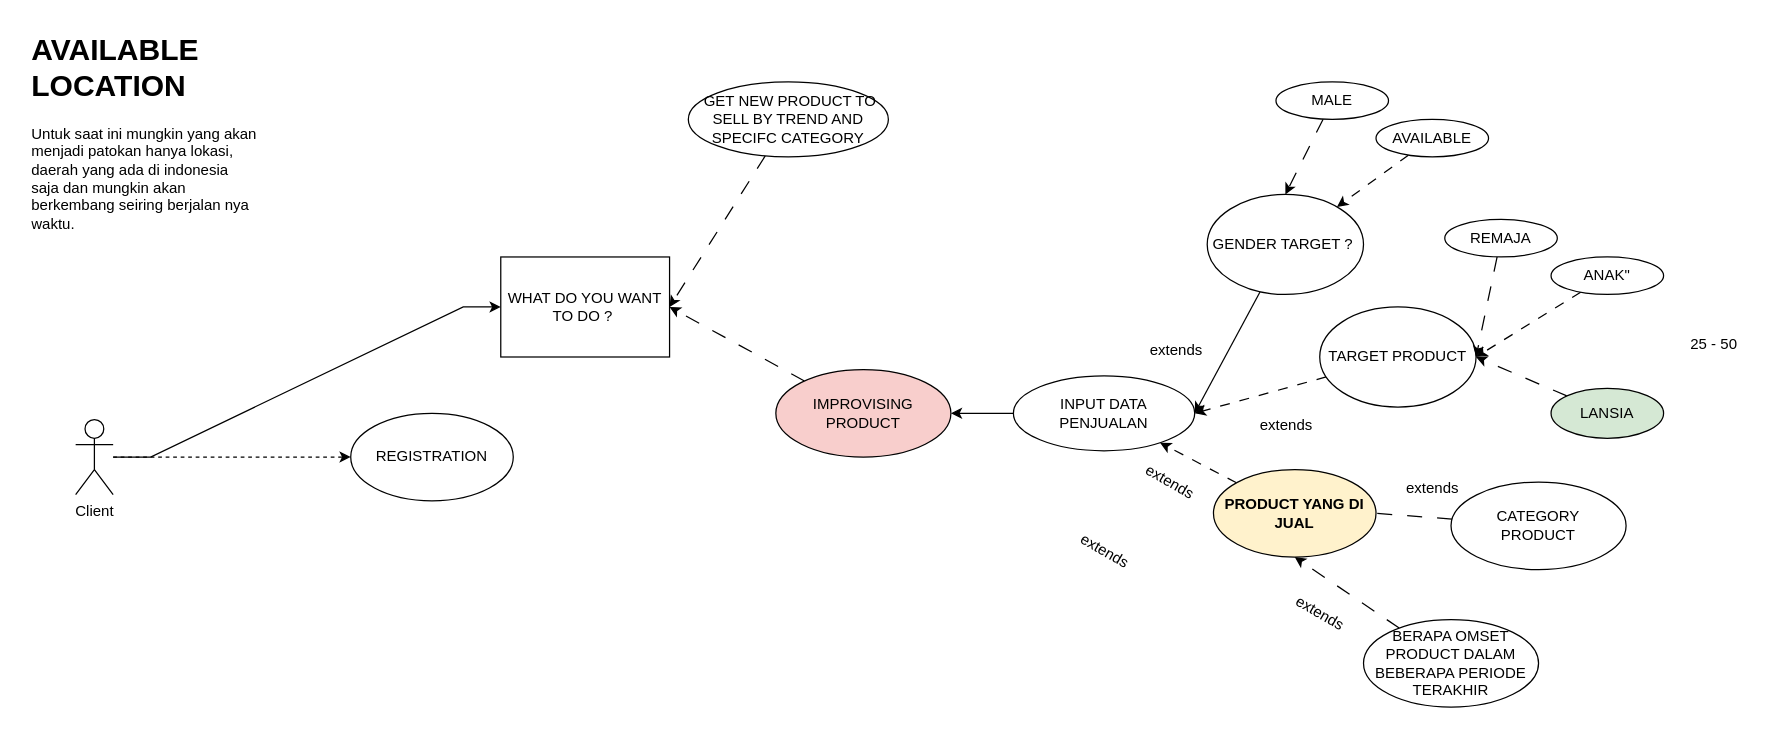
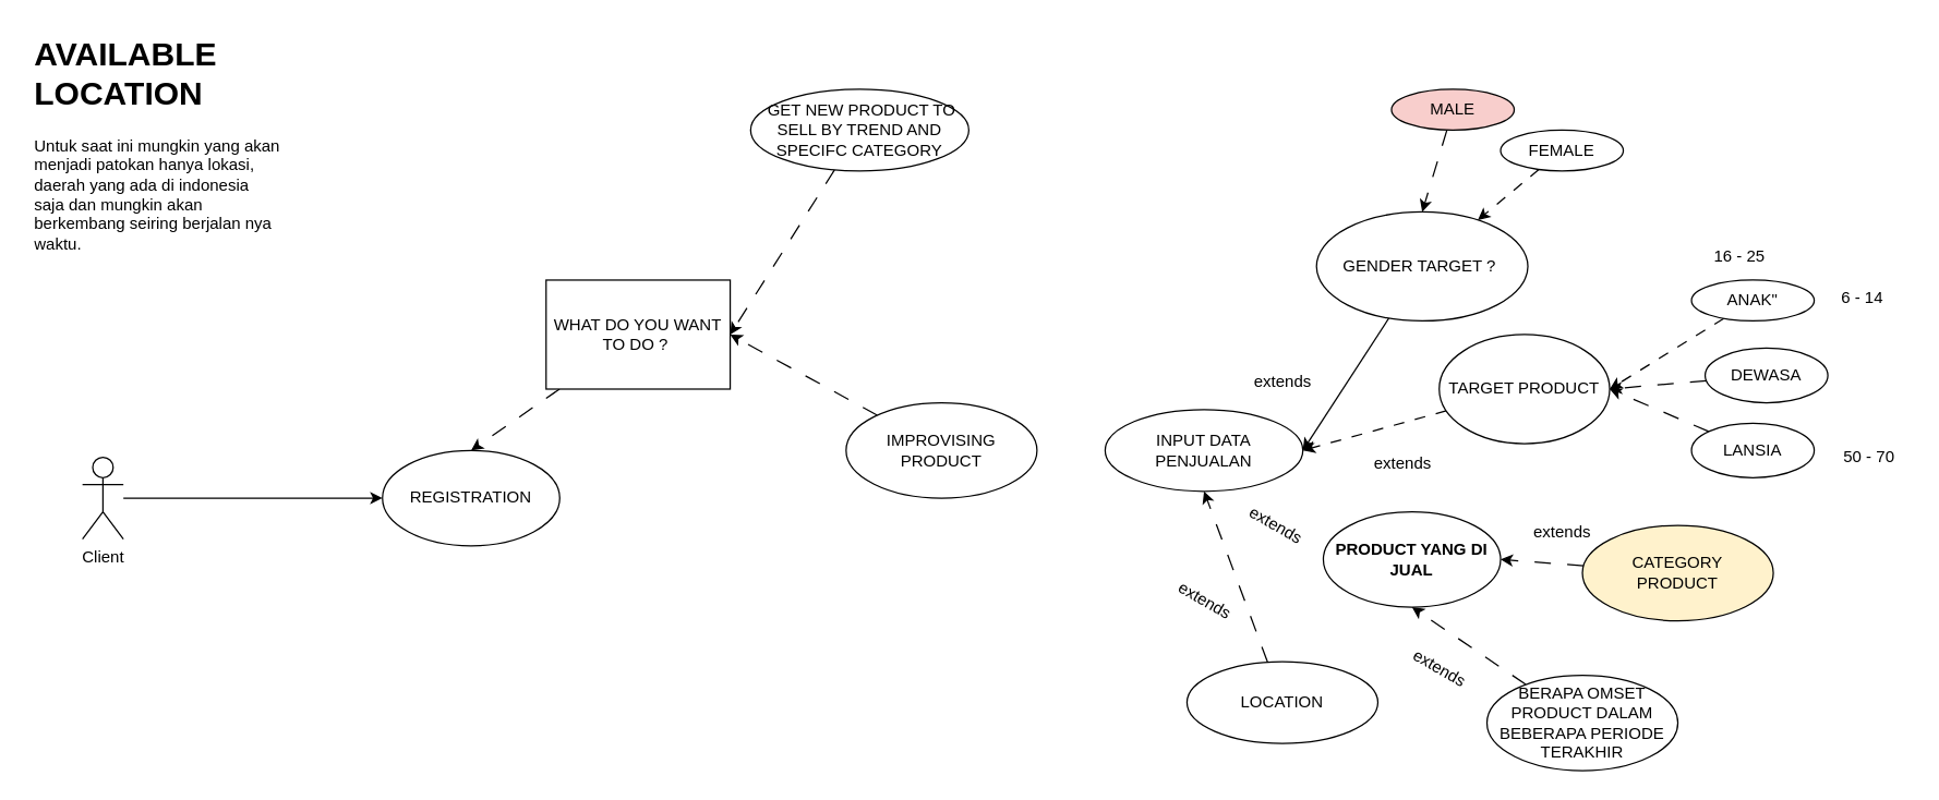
  <mxCell id="0" />
  <mxCell id="1" parent="0" />
- <mxCell id="2" style="edgeStyle=orthogonalEdgeStyle;rounded=0;orthogonalLoop=1;jettySize=auto;html=1;entryX=0;entryY=0.5;entryDx=0;entryDy=0;dashed=1;" edge="1" parent="1" source="4" target="5"><mxGeometry relative="1" as="geometry" /></mxCell>
- <mxCell id="3" style="rounded=0;orthogonalLoop=1;jettySize=auto;html=1;entryX=0;entryY=0.5;entryDx=0;entryDy=0;edgeStyle=entityRelationEdgeStyle;" edge="1" parent="1" source="4" target="15"><mxGeometry relative="1" as="geometry" /></mxCell>
+ <mxCell id="2" style="edgeStyle=orthogonalEdgeStyle;rounded=0;orthogonalLoop=1;jettySize=auto;html=1;entryX=0;entryY=0.5;entryDx=0;entryDy=0;" edge="1" parent="1" source="4" target="5"><mxGeometry relative="1" as="geometry" /></mxCell>
  <mxCell id="4" value="Client" style="shape=umlActor;verticalLabelPosition=bottom;verticalAlign=top;html=1;outlineConnect=0;" vertex="1" parent="1"><mxGeometry x="60" y="335" width="30" height="60" as="geometry" /></mxCell>
  <mxCell id="5" value="REGISTRATION" style="ellipse;whiteSpace=wrap;html=1;" vertex="1" parent="1"><mxGeometry x="280" y="330" width="130" height="70" as="geometry" /></mxCell>
- <mxCell id="6" value="" style="edgeStyle=orthogonalEdgeStyle;rounded=0;orthogonalLoop=1;jettySize=auto;html=1;" edge="1" parent="1" source="7" target="17"><mxGeometry relative="1" as="geometry" /></mxCell>
  <mxCell id="7" value="INPUT DATA &lt;br&gt;PENJUALAN" style="ellipse;whiteSpace=wrap;html=1;" vertex="1" parent="1"><mxGeometry x="810" y="300" width="145" height="60" as="geometry" /></mxCell>
- <mxCell id="8" style="rounded=0;orthogonalLoop=1;jettySize=auto;html=1;dashed=1;dashPattern=8 8;" edge="1" parent="1" source="9" target="7"><mxGeometry relative="1" as="geometry" /></mxCell>
- <mxCell id="9" value="&lt;b&gt;PRODUCT YANG DI JUAL&lt;/b&gt;" style="ellipse;whiteSpace=wrap;html=1;fillColor=#fff2cc;" vertex="1" parent="1"><mxGeometry x="970" y="375" width="130" height="70" as="geometry" /></mxCell>
+ <mxCell id="9" value="&lt;b&gt;PRODUCT YANG DI JUAL&lt;/b&gt;" style="ellipse;whiteSpace=wrap;html=1;" vertex="1" parent="1"><mxGeometry x="970" y="375" width="130" height="70" as="geometry" /></mxCell>
  <mxCell id="10" value="extends" style="text;html=1;align=center;verticalAlign=middle;resizable=0;points=[];autosize=1;strokeColor=none;fillColor=none;rotation=0;" vertex="1" parent="1"><mxGeometry x="1110" y="375" width="70" height="30" as="geometry" /></mxCell>
  <mxCell id="11" value="&lt;h1&gt;AVAILABLE LOCATION&lt;/h1&gt;&lt;p&gt;Untuk saat ini mungkin yang akan menjadi patokan hanya lokasi, daerah yang ada di indonesia saja dan mungkin akan berkembang seiring berjalan nya waktu.&lt;/p&gt;" style="text;html=1;strokeColor=none;fillColor=none;spacing=5;spacingTop=-20;whiteSpace=wrap;overflow=hidden;rounded=0;" vertex="1" parent="1"><mxGeometry x="20" y="20" width="190" height="180" as="geometry" /></mxCell>
- <mxCell id="12" style="rounded=0;orthogonalLoop=1;jettySize=auto;html=1;dashed=1;dashPattern=12 12;entryX=1;entryY=0.5;entryDx=0;entryDy=0;endArrow=none;" edge="1" parent="1" source="13" target="9"><mxGeometry relative="1" as="geometry" /></mxCell>
- <mxCell id="13" value="CATEGORY &lt;br&gt;PRODUCT" style="ellipse;whiteSpace=wrap;html=1;" vertex="1" parent="1"><mxGeometry x="1160" y="385" width="140" height="70" as="geometry" /></mxCell>
+ <mxCell id="12" style="rounded=0;orthogonalLoop=1;jettySize=auto;html=1;dashed=1;dashPattern=12 12;entryX=1;entryY=0.5;entryDx=0;entryDy=0;" edge="1" parent="1" source="13" target="9"><mxGeometry relative="1" as="geometry" /></mxCell>
+ <mxCell id="13" value="CATEGORY &lt;br&gt;PRODUCT" style="ellipse;whiteSpace=wrap;html=1;fillColor=#fff2cc;" vertex="1" parent="1"><mxGeometry x="1160" y="385" width="140" height="70" as="geometry" /></mxCell>
+ <mxCell id="14" style="rounded=0;orthogonalLoop=1;jettySize=auto;html=1;entryX=0.5;entryY=0;entryDx=0;entryDy=0;dashed=1;dashPattern=12 12;" edge="1" parent="1" source="15" target="5"><mxGeometry relative="1" as="geometry" /></mxCell>
  <mxCell id="15" value="WHAT DO YOU WANT TO DO ?&amp;nbsp;" style="whiteSpace=wrap;html=1;rounded=0;" vertex="1" parent="1"><mxGeometry x="400" y="205" width="135" height="80" as="geometry" /></mxCell>
  <mxCell id="16" style="rounded=0;orthogonalLoop=1;jettySize=auto;html=1;entryX=1;entryY=0.5;entryDx=0;entryDy=0;dashed=1;dashPattern=12 12;" edge="1" parent="1" source="17" target="15"><mxGeometry relative="1" as="geometry" /></mxCell>
- <mxCell id="17" value="IMPROVISING PRODUCT" style="ellipse;whiteSpace=wrap;html=1;fillColor=#f8cecc;" vertex="1" parent="1"><mxGeometry x="620" y="295" width="140" height="70" as="geometry" /></mxCell>
+ <mxCell id="17" value="IMPROVISING PRODUCT" style="ellipse;whiteSpace=wrap;html=1;" vertex="1" parent="1"><mxGeometry x="620" y="295" width="140" height="70" as="geometry" /></mxCell>
  <mxCell id="18" style="rounded=0;orthogonalLoop=1;jettySize=auto;html=1;entryX=1;entryY=0.5;entryDx=0;entryDy=0;dashed=1;dashPattern=12 12;" edge="1" parent="1" source="19" target="15"><mxGeometry relative="1" as="geometry" /></mxCell>
  <mxCell id="19" value="&amp;nbsp;GET NEW PRODUCT TO SELL BY TREND AND SPECIFC CATEGORY" style="ellipse;whiteSpace=wrap;html=1;" vertex="1" parent="1"><mxGeometry x="550" y="65" width="160" height="60" as="geometry" /></mxCell>
  <mxCell id="20" value="extends" style="text;html=1;align=center;verticalAlign=middle;resizable=0;points=[];autosize=1;strokeColor=none;fillColor=none;rotation=30;" vertex="1" parent="1"><mxGeometry x="900" y="370" width="70" height="30" as="geometry" /></mxCell>
  <mxCell id="21" style="rounded=0;orthogonalLoop=1;jettySize=auto;html=1;entryX=0.5;entryY=1;entryDx=0;entryDy=0;dashed=1;dashPattern=12 12;" edge="1" parent="1" source="22" target="9"><mxGeometry relative="1" as="geometry" /></mxCell>
  <mxCell id="22" value="BERAPA OMSET PRODUCT DALAM BEBERAPA PERIODE TERAKHIR" style="ellipse;whiteSpace=wrap;html=1;" vertex="1" parent="1"><mxGeometry x="1090" y="495" width="140" height="70" as="geometry" /></mxCell>
  <mxCell id="23" value="extends" style="text;html=1;align=center;verticalAlign=middle;resizable=0;points=[];autosize=1;strokeColor=none;fillColor=none;rotation=30;" vertex="1" parent="1"><mxGeometry x="1020" y="475" width="70" height="30" as="geometry" /></mxCell>
  <mxCell id="24" style="rounded=0;orthogonalLoop=1;jettySize=auto;html=1;entryX=1;entryY=0.5;entryDx=0;entryDy=0;dashed=1;dashPattern=8 8;" edge="1" parent="1" source="25" target="7"><mxGeometry relative="1" as="geometry" /></mxCell>
  <mxCell id="25" value="TARGET PRODUCT" style="ellipse;whiteSpace=wrap;html=1;" vertex="1" parent="1"><mxGeometry x="1055" y="245" width="125" height="80" as="geometry" /></mxCell>
  <mxCell id="26" style="rounded=0;orthogonalLoop=1;jettySize=auto;html=1;entryX=1;entryY=0.5;entryDx=0;entryDy=0;dashed=1;dashPattern=8 8;" edge="1" parent="1" source="27" target="25"><mxGeometry relative="1" as="geometry" /></mxCell>
  <mxCell id="27" value="ANAK&quot;" style="ellipse;whiteSpace=wrap;html=1;" vertex="1" parent="1"><mxGeometry x="1240" y="205" width="90" height="30" as="geometry" /></mxCell>
+ <mxCell id="28" style="rounded=0;orthogonalLoop=1;jettySize=auto;html=1;entryX=1;entryY=0.5;entryDx=0;entryDy=0;dashed=1;dashPattern=12 12;" edge="1" parent="1" source="29" target="25"><mxGeometry relative="1" as="geometry" /></mxCell>
+ <mxCell id="29" value="DEWASA" style="ellipse;whiteSpace=wrap;html=1;" vertex="1" parent="1"><mxGeometry x="1250" y="255" width="90" height="40" as="geometry" /></mxCell>
  <mxCell id="30" style="rounded=0;orthogonalLoop=1;jettySize=auto;html=1;entryX=1;entryY=0.5;entryDx=0;entryDy=0;dashed=1;dashPattern=12 12;" edge="1" parent="1" source="31" target="25"><mxGeometry relative="1" as="geometry" /></mxCell>
- <mxCell id="31" value="LANSIA" style="ellipse;whiteSpace=wrap;html=1;fillColor=#d5e8d4;" vertex="1" parent="1"><mxGeometry x="1240" y="310" width="90" height="40" as="geometry" /></mxCell>
- <mxCell id="33" value="25 - 50" style="text;html=1;align=center;verticalAlign=middle;resizable=0;points=[];autosize=1;strokeColor=none;fillColor=none;" vertex="1" parent="1"><mxGeometry x="1340" y="260" width="60" height="30" as="geometry" /></mxCell>
- <mxCell id="35" style="rounded=0;orthogonalLoop=1;jettySize=auto;html=1;entryX=1;entryY=0.5;entryDx=0;entryDy=0;dashed=1;dashPattern=12 12;" edge="1" parent="1" source="36" target="25"><mxGeometry relative="1" as="geometry" /></mxCell>
- <mxCell id="36" value="REMAJA" style="ellipse;whiteSpace=wrap;html=1;" vertex="1" parent="1"><mxGeometry x="1155" y="175" width="90" height="30" as="geometry" /></mxCell>
+ <mxCell id="31" value="LANSIA" style="ellipse;whiteSpace=wrap;html=1;" vertex="1" parent="1"><mxGeometry x="1240" y="310" width="90" height="40" as="geometry" /></mxCell>
+ <mxCell id="32" value="6 - 14" style="text;html=1;align=center;verticalAlign=middle;resizable=0;points=[];autosize=1;strokeColor=none;fillColor=none;" vertex="1" parent="1"><mxGeometry x="1340" y="203" width="50" height="30" as="geometry" /></mxCell>
+ <mxCell id="34" value="50 - 70" style="text;html=1;align=center;verticalAlign=middle;resizable=0;points=[];autosize=1;strokeColor=none;fillColor=none;" vertex="1" parent="1"><mxGeometry x="1340" y="320" width="60" height="30" as="geometry" /></mxCell>
+ <mxCell id="37" value="16 - 25" style="text;html=1;align=center;verticalAlign=middle;resizable=0;points=[];autosize=1;strokeColor=none;fillColor=none;" vertex="1" parent="1"><mxGeometry x="1245" y="173" width="60" height="30" as="geometry" /></mxCell>
  <mxCell id="38" style="rounded=0;orthogonalLoop=1;jettySize=auto;html=1;entryX=1;entryY=0.5;entryDx=0;entryDy=0;dashed=0;dashPattern=12 12;" edge="1" parent="1" source="39" target="7"><mxGeometry relative="1" as="geometry" /></mxCell>
- <mxCell id="39" value="GENDER TARGET ?&amp;nbsp;" style="ellipse;whiteSpace=wrap;html=1;" vertex="1" parent="1"><mxGeometry x="965" y="155" width="125" height="80" as="geometry" /></mxCell>
+ <mxCell id="39" value="GENDER TARGET ?&amp;nbsp;" style="ellipse;whiteSpace=wrap;html=1;" vertex="1" parent="1"><mxGeometry x="965" y="155" width="155" height="80" as="geometry" /></mxCell>
  <mxCell id="40" style="rounded=0;orthogonalLoop=1;jettySize=auto;html=1;entryX=0.5;entryY=0;entryDx=0;entryDy=0;dashed=1;dashPattern=12 12;" edge="1" parent="1" source="41" target="39"><mxGeometry relative="1" as="geometry" /></mxCell>
- <mxCell id="41" value="MALE" style="ellipse;whiteSpace=wrap;html=1;" vertex="1" parent="1"><mxGeometry x="1020" y="65" width="90" height="30" as="geometry" /></mxCell>
+ <mxCell id="41" value="MALE" style="ellipse;whiteSpace=wrap;html=1;fillColor=#f8cecc;" vertex="1" parent="1"><mxGeometry x="1020" y="65" width="90" height="30" as="geometry" /></mxCell>
  <mxCell id="42" style="rounded=0;orthogonalLoop=1;jettySize=auto;html=1;dashed=1;dashPattern=8 8;" edge="1" parent="1" source="43" target="39"><mxGeometry relative="1" as="geometry" /></mxCell>
- <mxCell id="43" value="AVAILABLE" style="ellipse;whiteSpace=wrap;html=1;" vertex="1" parent="1"><mxGeometry x="1100" width="90" height="30" as="geometry" y="95" /></mxCell>
+ <mxCell id="43" value="FEMALE" style="ellipse;whiteSpace=wrap;html=1;" vertex="1" parent="1"><mxGeometry x="1100" width="90" height="30" as="geometry" y="95" /></mxCell>
+ <mxCell id="44" style="rounded=0;orthogonalLoop=1;jettySize=auto;html=1;entryX=0.5;entryY=1;entryDx=0;entryDy=0;dashed=1;dashPattern=12 12;" edge="1" parent="1" source="45" target="7"><mxGeometry relative="1" as="geometry" /></mxCell>
+ <mxCell id="45" value="LOCATION" style="ellipse;whiteSpace=wrap;html=1;" vertex="1" parent="1"><mxGeometry x="870" y="485" width="140" height="60" as="geometry" /></mxCell>
  <mxCell id="46" value="extends" style="text;html=1;align=center;verticalAlign=middle;resizable=0;points=[];autosize=1;strokeColor=none;fillColor=none;rotation=30;" vertex="1" parent="1"><mxGeometry x="847.5" y="425" width="70" height="30" as="geometry" /></mxCell>
  <mxCell id="47" value="extends" style="text;html=1;align=center;verticalAlign=middle;resizable=0;points=[];autosize=1;strokeColor=none;fillColor=none;rotation=0;" vertex="1" parent="1"><mxGeometry x="905" y="265" width="70" height="30" as="geometry" /></mxCell>
  <mxCell id="48" value="extends" style="text;html=1;align=center;verticalAlign=middle;resizable=0;points=[];autosize=1;strokeColor=none;fillColor=none;rotation=0;" vertex="1" parent="1"><mxGeometry x="992.5" y="325" width="70" height="30" as="geometry" /></mxCell>
